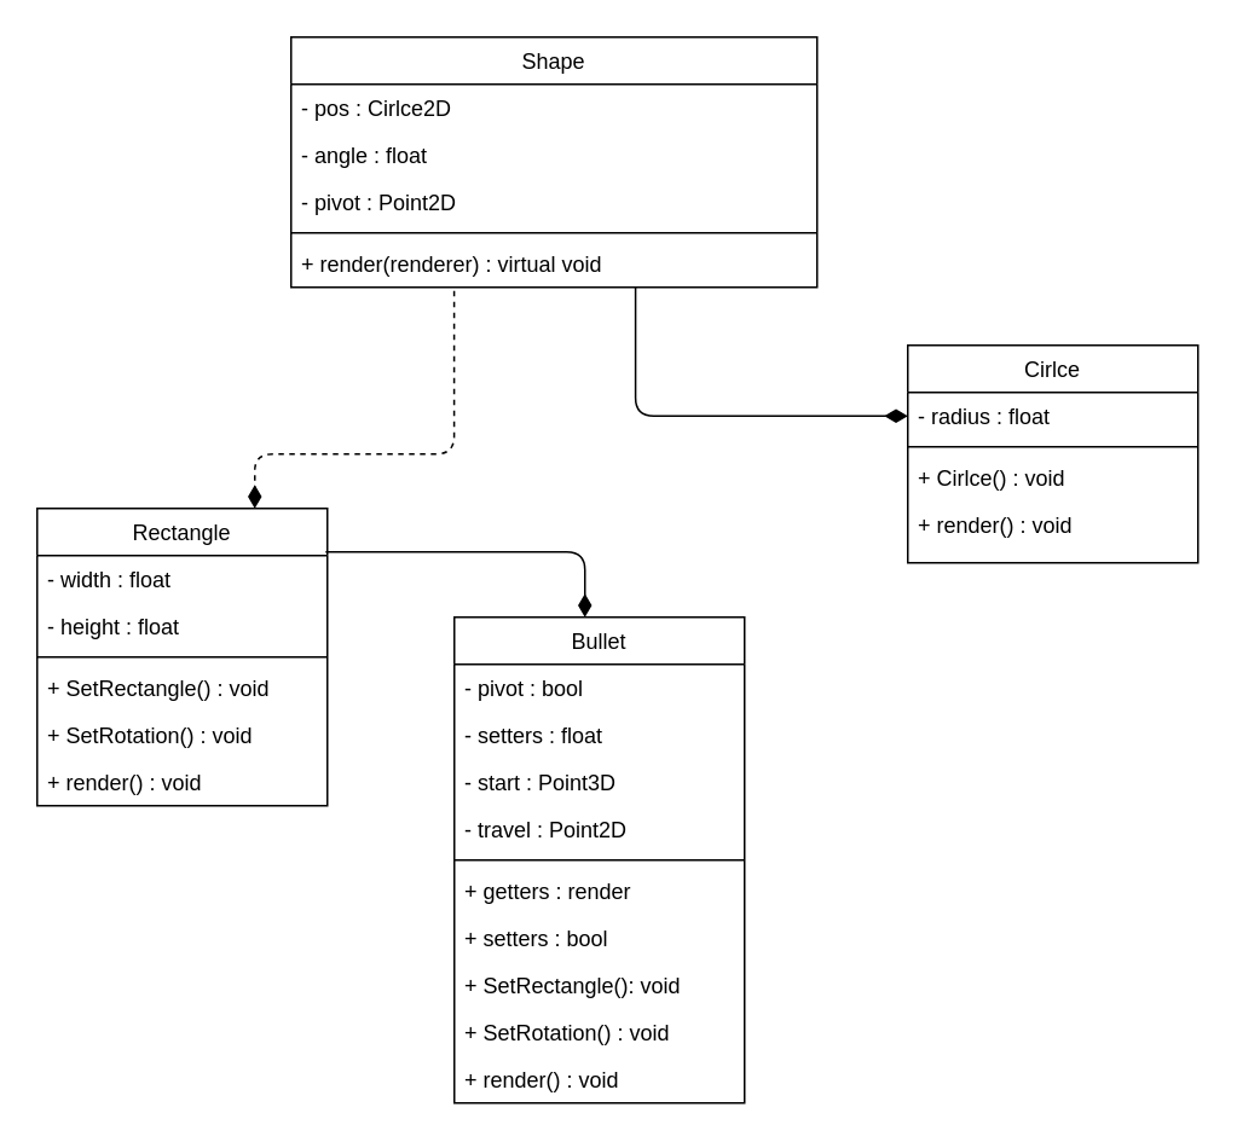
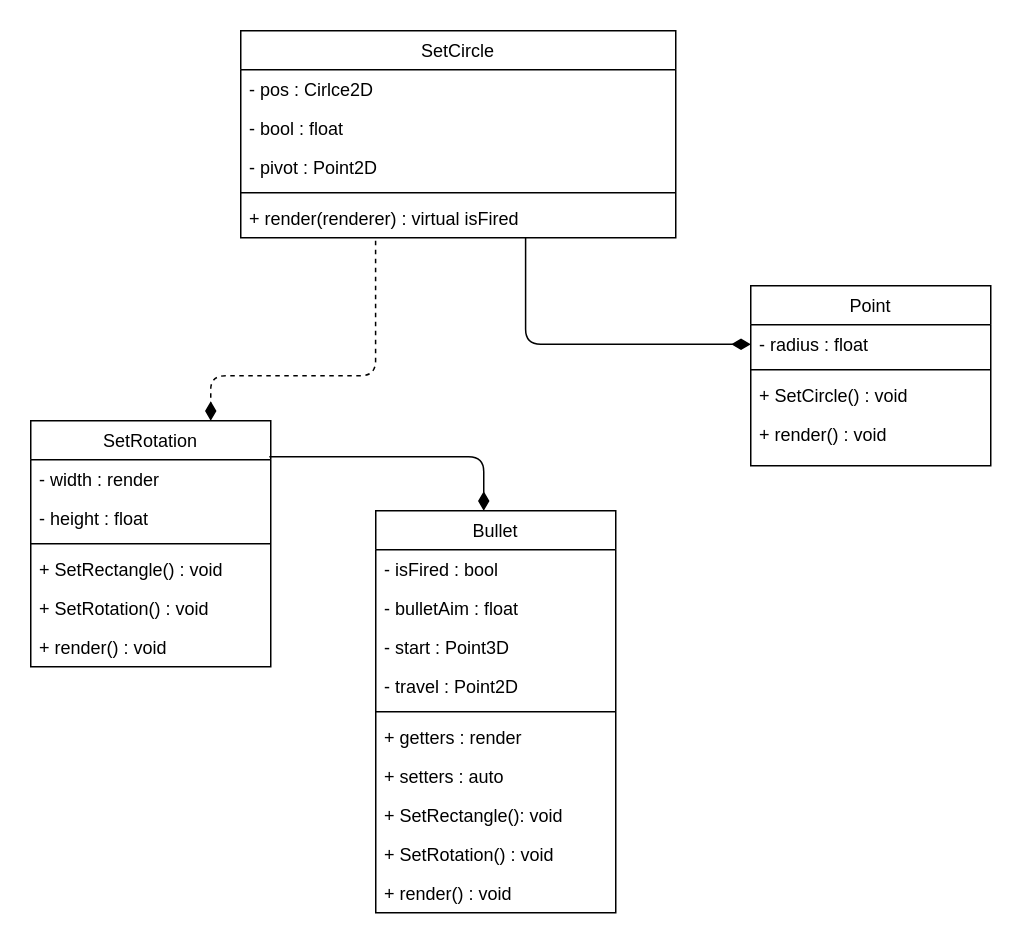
  <mxCell id="0" />
  <mxCell id="1" parent="0" />
- <mxCell id="2" value="Shape" style="swimlane;fontStyle=0;align=center;verticalAlign=top;childLayout=stackLayout;horizontal=1;startSize=26;horizontalStack=0;resizeParent=1;resizeLast=0;collapsible=1;marginBottom=0;rounded=0;shadow=0;strokeWidth=1;" parent="1" vertex="1"><mxGeometry x="160" y="20" width="290" height="138" as="geometry"><mxRectangle x="230" y="140" width="160" height="26" as="alternateBounds" /></mxGeometry></mxCell>
+ <mxCell id="2" value="SetCircle" style="swimlane;fontStyle=0;align=center;verticalAlign=top;childLayout=stackLayout;horizontal=1;startSize=26;horizontalStack=0;resizeParent=1;resizeLast=0;collapsible=1;marginBottom=0;rounded=0;shadow=0;strokeWidth=1;" parent="1" vertex="1"><mxGeometry x="160" y="20" width="290" height="138" as="geometry"><mxRectangle x="230" y="140" width="160" height="26" as="alternateBounds" /></mxGeometry></mxCell>
  <mxCell id="3" value="- pos : Cirlce2D " style="text;align=left;verticalAlign=top;spacingLeft=4;spacingRight=4;overflow=hidden;rotatable=0;points=[[0,0.5],[1,0.5]];portConstraint=eastwest;" parent="2" vertex="1"><mxGeometry y="26" width="290" height="26" as="geometry" /></mxCell>
- <mxCell id="4" value="- angle : float" style="text;align=left;verticalAlign=top;spacingLeft=4;spacingRight=4;overflow=hidden;rotatable=0;points=[[0,0.5],[1,0.5]];portConstraint=eastwest;rounded=0;shadow=0;html=0;" parent="2" vertex="1"><mxGeometry y="52" width="290" height="26" as="geometry" /></mxCell>
+ <mxCell id="4" value="- bool : float" style="text;align=left;verticalAlign=top;spacingLeft=4;spacingRight=4;overflow=hidden;rotatable=0;points=[[0,0.5],[1,0.5]];portConstraint=eastwest;rounded=0;shadow=0;html=0;" parent="2" vertex="1"><mxGeometry y="52" width="290" height="26" as="geometry" /></mxCell>
  <mxCell id="5" value="- pivot : Point2D" style="text;align=left;verticalAlign=top;spacingLeft=4;spacingRight=4;overflow=hidden;rotatable=0;points=[[0,0.5],[1,0.5]];portConstraint=eastwest;rounded=0;shadow=0;html=0;" parent="2" vertex="1"><mxGeometry y="78" width="290" height="26" as="geometry" /></mxCell>
  <mxCell id="6" value="" style="line;html=1;strokeWidth=1;align=left;verticalAlign=middle;spacingTop=-1;spacingLeft=3;spacingRight=3;rotatable=0;labelPosition=right;points=[];portConstraint=eastwest;" parent="2" vertex="1"><mxGeometry y="104" width="290" height="8" as="geometry" /></mxCell>
- <mxCell id="7" value="+ render(renderer) : virtual void" style="text;align=left;verticalAlign=top;spacingLeft=4;spacingRight=4;overflow=hidden;rotatable=0;points=[[0,0.5],[1,0.5]];portConstraint=eastwest;" parent="2" vertex="1"><mxGeometry y="112" width="290" height="26" as="geometry" /></mxCell>
- <mxCell id="8" value="Rectangle" style="swimlane;fontStyle=0;align=center;verticalAlign=top;childLayout=stackLayout;horizontal=1;startSize=26;horizontalStack=0;resizeParent=1;resizeLast=0;collapsible=1;marginBottom=0;rounded=0;shadow=0;strokeWidth=1;" parent="1" vertex="1"><mxGeometry x="20" y="280" width="160" height="164" as="geometry"><mxRectangle x="550" y="140" width="160" height="26" as="alternateBounds" /></mxGeometry></mxCell>
- <mxCell id="9" value="- width : float" style="text;align=left;verticalAlign=top;spacingLeft=4;spacingRight=4;overflow=hidden;rotatable=0;points=[[0,0.5],[1,0.5]];portConstraint=eastwest;" parent="8" vertex="1"><mxGeometry y="26" width="160" height="26" as="geometry" /></mxCell>
+ <mxCell id="7" value="+ render(renderer) : virtual isFired" style="text;align=left;verticalAlign=top;spacingLeft=4;spacingRight=4;overflow=hidden;rotatable=0;points=[[0,0.5],[1,0.5]];portConstraint=eastwest;" parent="2" vertex="1"><mxGeometry y="112" width="290" height="26" as="geometry" /></mxCell>
+ <mxCell id="8" value="SetRotation" style="swimlane;fontStyle=0;align=center;verticalAlign=top;childLayout=stackLayout;horizontal=1;startSize=26;horizontalStack=0;resizeParent=1;resizeLast=0;collapsible=1;marginBottom=0;rounded=0;shadow=0;strokeWidth=1;" parent="1" vertex="1"><mxGeometry x="20" y="280" width="160" height="164" as="geometry"><mxRectangle x="550" y="140" width="160" height="26" as="alternateBounds" /></mxGeometry></mxCell>
+ <mxCell id="9" value="- width : render" style="text;align=left;verticalAlign=top;spacingLeft=4;spacingRight=4;overflow=hidden;rotatable=0;points=[[0,0.5],[1,0.5]];portConstraint=eastwest;" parent="8" vertex="1"><mxGeometry y="26" width="160" height="26" as="geometry" /></mxCell>
  <mxCell id="10" value="- height : float" style="text;align=left;verticalAlign=top;spacingLeft=4;spacingRight=4;overflow=hidden;rotatable=0;points=[[0,0.5],[1,0.5]];portConstraint=eastwest;rounded=0;shadow=0;html=0;" parent="8" vertex="1"><mxGeometry y="52" width="160" height="26" as="geometry" /></mxCell>
  <mxCell id="11" value="" style="line;html=1;strokeWidth=1;align=left;verticalAlign=middle;spacingTop=-1;spacingLeft=3;spacingRight=3;rotatable=0;labelPosition=right;points=[];portConstraint=eastwest;" parent="8" vertex="1"><mxGeometry y="78" width="160" height="8" as="geometry" /></mxCell>
  <mxCell id="12" value="+ SetRectangle() : void" style="text;align=left;verticalAlign=top;spacingLeft=4;spacingRight=4;overflow=hidden;rotatable=0;points=[[0,0.5],[1,0.5]];portConstraint=eastwest;" parent="8" vertex="1"><mxGeometry y="86" width="160" height="26" as="geometry" /></mxCell>
  <mxCell id="13" value="+ SetRotation() : void" style="text;align=left;verticalAlign=top;spacingLeft=4;spacingRight=4;overflow=hidden;rotatable=0;points=[[0,0.5],[1,0.5]];portConstraint=eastwest;" parent="8" vertex="1"><mxGeometry y="112" width="160" height="26" as="geometry" /></mxCell>
  <mxCell id="14" value="+ render() : void" style="text;align=left;verticalAlign=top;spacingLeft=4;spacingRight=4;overflow=hidden;rotatable=0;points=[[0,0.5],[1,0.5]];portConstraint=eastwest;" parent="8" vertex="1"><mxGeometry y="138" width="160" height="26" as="geometry" /></mxCell>
- <mxCell id="15" value="Cirlce" style="swimlane;fontStyle=0;align=center;verticalAlign=top;childLayout=stackLayout;horizontal=1;startSize=26;horizontalStack=0;resizeParent=1;resizeLast=0;collapsible=1;marginBottom=0;rounded=0;shadow=0;strokeWidth=1;" parent="1" vertex="1"><mxGeometry x="500" y="190" width="160" height="120" as="geometry"><mxRectangle x="550" y="140" width="160" height="26" as="alternateBounds" /></mxGeometry></mxCell>
+ <mxCell id="15" value="Point" style="swimlane;fontStyle=0;align=center;verticalAlign=top;childLayout=stackLayout;horizontal=1;startSize=26;horizontalStack=0;resizeParent=1;resizeLast=0;collapsible=1;marginBottom=0;rounded=0;shadow=0;strokeWidth=1;" parent="1" vertex="1"><mxGeometry x="500" y="190" width="160" height="120" as="geometry"><mxRectangle x="550" y="140" width="160" height="26" as="alternateBounds" /></mxGeometry></mxCell>
  <mxCell id="16" value="- radius : float" style="text;align=left;verticalAlign=top;spacingLeft=4;spacingRight=4;overflow=hidden;rotatable=0;points=[[0,0.5],[1,0.5]];portConstraint=eastwest;" parent="15" vertex="1"><mxGeometry y="26" width="160" height="26" as="geometry" /></mxCell>
  <mxCell id="17" value="" style="line;html=1;strokeWidth=1;align=left;verticalAlign=middle;spacingTop=-1;spacingLeft=3;spacingRight=3;rotatable=0;labelPosition=right;points=[];portConstraint=eastwest;" parent="15" vertex="1"><mxGeometry y="52" width="160" height="8" as="geometry" /></mxCell>
- <mxCell id="18" value="+ Cirlce() : void" style="text;align=left;verticalAlign=top;spacingLeft=4;spacingRight=4;overflow=hidden;rotatable=0;points=[[0,0.5],[1,0.5]];portConstraint=eastwest;" parent="15" vertex="1"><mxGeometry y="60" width="160" height="26" as="geometry" /></mxCell>
+ <mxCell id="18" value="+ SetCircle() : void" style="text;align=left;verticalAlign=top;spacingLeft=4;spacingRight=4;overflow=hidden;rotatable=0;points=[[0,0.5],[1,0.5]];portConstraint=eastwest;" parent="15" vertex="1"><mxGeometry y="60" width="160" height="26" as="geometry" /></mxCell>
  <mxCell id="19" value="+ render() : void" style="text;align=left;verticalAlign=top;spacingLeft=4;spacingRight=4;overflow=hidden;rotatable=0;points=[[0,0.5],[1,0.5]];portConstraint=eastwest;" parent="15" vertex="1"><mxGeometry y="86" width="160" height="26" as="geometry" /></mxCell>
  <mxCell id="20" value="Bullet" style="swimlane;fontStyle=0;align=center;verticalAlign=top;childLayout=stackLayout;horizontal=1;startSize=26;horizontalStack=0;resizeParent=1;resizeLast=0;collapsible=1;marginBottom=0;rounded=0;shadow=0;strokeWidth=1;" parent="1" vertex="1"><mxGeometry x="250" y="340" width="160" height="268" as="geometry"><mxRectangle x="550" y="140" width="160" height="26" as="alternateBounds" /></mxGeometry></mxCell>
- <mxCell id="21" value="- pivot : bool" style="text;align=left;verticalAlign=top;spacingLeft=4;spacingRight=4;overflow=hidden;rotatable=0;points=[[0,0.5],[1,0.5]];portConstraint=eastwest;" parent="20" vertex="1"><mxGeometry y="26" width="160" height="26" as="geometry" /></mxCell>
- <mxCell id="22" value="- setters : float" style="text;align=left;verticalAlign=top;spacingLeft=4;spacingRight=4;overflow=hidden;rotatable=0;points=[[0,0.5],[1,0.5]];portConstraint=eastwest;" parent="20" vertex="1"><mxGeometry y="52" width="160" height="26" as="geometry" /></mxCell>
+ <mxCell id="21" value="- isFired : bool" style="text;align=left;verticalAlign=top;spacingLeft=4;spacingRight=4;overflow=hidden;rotatable=0;points=[[0,0.5],[1,0.5]];portConstraint=eastwest;" parent="20" vertex="1"><mxGeometry y="26" width="160" height="26" as="geometry" /></mxCell>
+ <mxCell id="22" value="- bulletAim : float" style="text;align=left;verticalAlign=top;spacingLeft=4;spacingRight=4;overflow=hidden;rotatable=0;points=[[0,0.5],[1,0.5]];portConstraint=eastwest;" parent="20" vertex="1"><mxGeometry y="52" width="160" height="26" as="geometry" /></mxCell>
  <mxCell id="23" value="- start : Point3D" style="text;align=left;verticalAlign=top;spacingLeft=4;spacingRight=4;overflow=hidden;rotatable=0;points=[[0,0.5],[1,0.5]];portConstraint=eastwest;" parent="20" vertex="1"><mxGeometry y="78" width="160" height="26" as="geometry" /></mxCell>
  <mxCell id="24" value="- travel : Point2D" style="text;align=left;verticalAlign=top;spacingLeft=4;spacingRight=4;overflow=hidden;rotatable=0;points=[[0,0.5],[1,0.5]];portConstraint=eastwest;rounded=0;shadow=0;html=0;" parent="20" vertex="1"><mxGeometry y="104" width="160" height="26" as="geometry" /></mxCell>
  <mxCell id="25" value="" style="line;html=1;strokeWidth=1;align=left;verticalAlign=middle;spacingTop=-1;spacingLeft=3;spacingRight=3;rotatable=0;labelPosition=right;points=[];portConstraint=eastwest;" parent="20" vertex="1"><mxGeometry y="130" width="160" height="8" as="geometry" /></mxCell>
  <mxCell id="26" value="+ getters : render" style="text;align=left;verticalAlign=top;spacingLeft=4;spacingRight=4;overflow=hidden;rotatable=0;points=[[0,0.5],[1,0.5]];portConstraint=eastwest;" parent="20" vertex="1"><mxGeometry y="138" width="160" height="26" as="geometry" /></mxCell>
- <mxCell id="27" value="+ setters : bool" style="text;align=left;verticalAlign=top;spacingLeft=4;spacingRight=4;overflow=hidden;rotatable=0;points=[[0,0.5],[1,0.5]];portConstraint=eastwest;" parent="20" vertex="1"><mxGeometry y="164" width="160" height="26" as="geometry" /></mxCell>
+ <mxCell id="27" value="+ setters : auto" style="text;align=left;verticalAlign=top;spacingLeft=4;spacingRight=4;overflow=hidden;rotatable=0;points=[[0,0.5],[1,0.5]];portConstraint=eastwest;" parent="20" vertex="1"><mxGeometry y="164" width="160" height="26" as="geometry" /></mxCell>
  <mxCell id="28" value="+ SetRectangle(): void" style="text;align=left;verticalAlign=top;spacingLeft=4;spacingRight=4;overflow=hidden;rotatable=0;points=[[0,0.5],[1,0.5]];portConstraint=eastwest;" parent="20" vertex="1"><mxGeometry y="190" width="160" height="26" as="geometry" /></mxCell>
  <mxCell id="29" value="+ SetRotation() : void" style="text;align=left;verticalAlign=top;spacingLeft=4;spacingRight=4;overflow=hidden;rotatable=0;points=[[0,0.5],[1,0.5]];portConstraint=eastwest;" parent="20" vertex="1"><mxGeometry y="216" width="160" height="26" as="geometry" /></mxCell>
  <mxCell id="30" value="+ render() : void" style="text;align=left;verticalAlign=top;spacingLeft=4;spacingRight=4;overflow=hidden;rotatable=0;points=[[0,0.5],[1,0.5]];portConstraint=eastwest;" parent="20" vertex="1"><mxGeometry y="242" width="160" height="26" as="geometry" /></mxCell>
  <mxCell id="31" value="" style="html=1;endArrow=diamondThin;endFill=1;edgeStyle=elbowEdgeStyle;elbow=vertical;endSize=10;exitX=0.994;exitY=-0.077;exitDx=0;exitDy=0;exitPerimeter=0;" parent="1" source="9" edge="1"><mxGeometry width="160" relative="1" as="geometry"><mxPoint x="190" y="260" as="sourcePoint" /><mxPoint x="322" y="340" as="targetPoint" /><Array as="points"><mxPoint x="250" y="304" /></Array></mxGeometry></mxCell>
  <mxCell id="32" value="" style="html=1;endArrow=diamondThin;endFill=1;edgeStyle=elbowEdgeStyle;elbow=vertical;endSize=10;exitX=0.31;exitY=1.077;exitDx=0;exitDy=0;exitPerimeter=0;entryX=0.75;entryY=0;entryDx=0;entryDy=0;dashed=1;" parent="1" source="7" target="8" edge="1"><mxGeometry width="160" relative="1" as="geometry"><mxPoint x="200" y="249.998" as="sourcePoint" /><mxPoint x="128" y="278" as="targetPoint" /><Array as="points"><mxPoint x="270.96" y="250" /></Array></mxGeometry></mxCell>
  <mxCell id="33" value="" style="html=1;endArrow=diamondThin;endFill=1;edgeStyle=elbowEdgeStyle;elbow=vertical;endSize=10;exitX=0.31;exitY=1.077;exitDx=0;exitDy=0;exitPerimeter=0;entryX=0;entryY=0.5;entryDx=0;entryDy=0;" parent="1" target="16" edge="1"><mxGeometry width="160" relative="1" as="geometry"><mxPoint x="349.9" y="158.002" as="sourcePoint" /><mxPoint x="240" y="278" as="targetPoint" /><Array as="points"><mxPoint x="420" y="229" /></Array></mxGeometry></mxCell>
